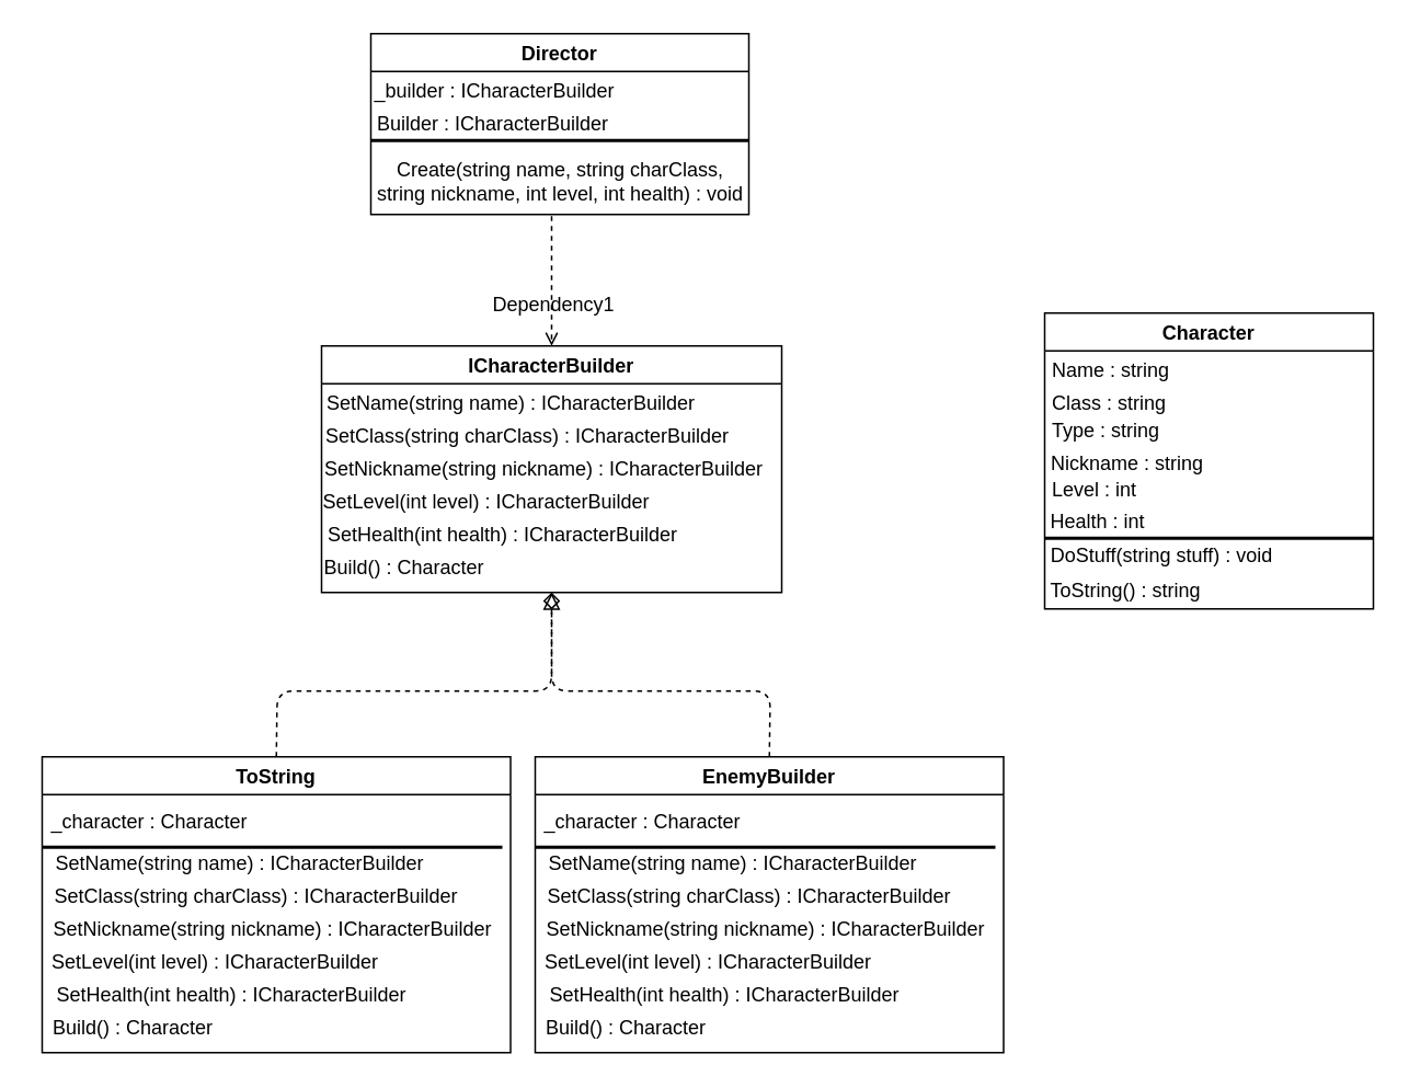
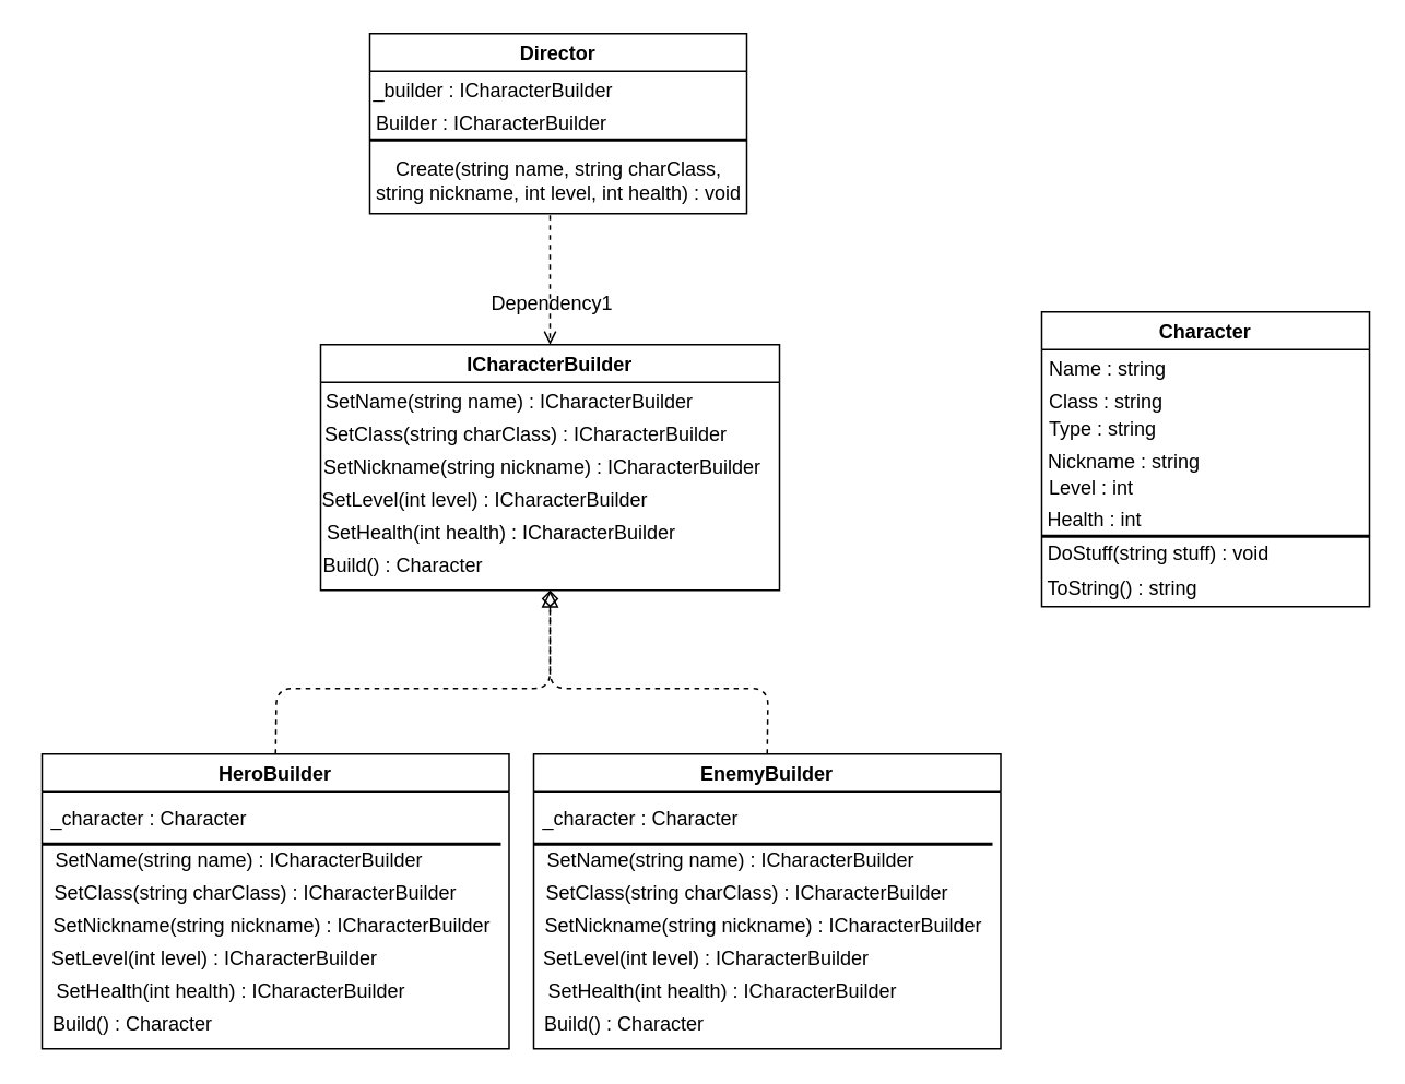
  <mxCell id="0" />
  <mxCell id="1" parent="0" />
  <mxCell id="2" value="ICharacterBuilder" style="swimlane;" vertex="1" parent="1"><mxGeometry x="195" y="210" width="280" height="150" as="geometry" /></mxCell>
  <mxCell id="3" value="SetName(string name) : ICharacterBuilder" style="text;html=1;align=center;verticalAlign=middle;resizable=0;points=[];autosize=1;strokeColor=none;fillColor=none;" vertex="1" parent="2"><mxGeometry x="-10" y="20" width="250" height="30" as="geometry" /></mxCell>
  <mxCell id="4" value="SetClass(string charClass) : ICharacterBuilder" style="text;html=1;align=center;verticalAlign=middle;resizable=0;points=[];autosize=1;strokeColor=none;fillColor=none;" vertex="1" parent="2"><mxGeometry x="-10" y="40" width="270" height="30" as="geometry" /></mxCell>
  <mxCell id="5" value="SetNickname(string nickname) : ICharacterBuilder" style="text;html=1;align=center;verticalAlign=middle;resizable=0;points=[];autosize=1;strokeColor=none;fillColor=none;" vertex="1" parent="2"><mxGeometry x="-10" y="60" width="290" height="30" as="geometry" /></mxCell>
  <mxCell id="6" value="SetLevel(int level) : ICharacterBuilder" style="text;html=1;align=center;verticalAlign=middle;resizable=0;points=[];autosize=1;strokeColor=none;fillColor=none;" vertex="1" parent="2"><mxGeometry x="-10" y="80" width="220" height="30" as="geometry" /></mxCell>
  <mxCell id="7" value="SetHealth(int health) : ICharacterBuilder" style="text;html=1;align=center;verticalAlign=middle;resizable=0;points=[];autosize=1;strokeColor=none;fillColor=none;" vertex="1" parent="2"><mxGeometry x="-10" y="100" width="240" height="30" as="geometry" /></mxCell>
  <mxCell id="8" value="Build() : Character" style="text;html=1;align=center;verticalAlign=middle;resizable=0;points=[];autosize=1;strokeColor=none;fillColor=none;" vertex="1" parent="2"><mxGeometry x="-10" y="120" width="120" height="30" as="geometry" /></mxCell>
- <mxCell id="9" value="ToString" style="swimlane;" vertex="1" parent="1"><mxGeometry y="460" width="285" height="180" as="geometry" x="25" /></mxCell>
+ <mxCell id="9" value="HeroBuilder" style="swimlane;" vertex="1" parent="1"><mxGeometry y="460" width="285" height="180" as="geometry" x="25" /></mxCell>
  <mxCell id="10" value="_character : Character" style="text;html=1;align=center;verticalAlign=middle;resizable=0;points=[];autosize=1;strokeColor=none;fillColor=none;" vertex="1" parent="9"><mxGeometry x="-5" y="25" width="140" height="30" as="geometry" /></mxCell>
  <mxCell id="11" value="SetName(string name) : ICharacterBuilder" style="text;html=1;align=center;verticalAlign=middle;resizable=0;points=[];autosize=1;strokeColor=none;fillColor=none;" vertex="1" parent="9"><mxGeometry x="-5" y="50" width="250" height="30" as="geometry" /></mxCell>
  <mxCell id="12" value="SetClass(string charClass) : ICharacterBuilder" style="text;html=1;align=center;verticalAlign=middle;resizable=0;points=[];autosize=1;strokeColor=none;fillColor=none;" vertex="1" parent="9"><mxGeometry x="-5" y="70" width="270" height="30" as="geometry" /></mxCell>
  <mxCell id="13" value="SetNickname(string nickname) : ICharacterBuilder" style="text;html=1;align=center;verticalAlign=middle;resizable=0;points=[];autosize=1;strokeColor=none;fillColor=none;" vertex="1" parent="9"><mxGeometry x="-5" y="90" width="290" height="30" as="geometry" /></mxCell>
  <mxCell id="14" value="SetLevel(int level) : ICharacterBuilder" style="text;html=1;align=center;verticalAlign=middle;resizable=0;points=[];autosize=1;strokeColor=none;fillColor=none;" vertex="1" parent="9"><mxGeometry x="-5" y="110" width="220" height="30" as="geometry" /></mxCell>
  <mxCell id="15" value="SetHealth(int health) : ICharacterBuilder" style="text;html=1;align=center;verticalAlign=middle;resizable=0;points=[];autosize=1;strokeColor=none;fillColor=none;" vertex="1" parent="9"><mxGeometry x="-5" y="130" width="240" height="30" as="geometry" /></mxCell>
  <mxCell id="16" value="Build() : Character" style="text;html=1;align=center;verticalAlign=middle;resizable=0;points=[];autosize=1;strokeColor=none;fillColor=none;" vertex="1" parent="9"><mxGeometry x="-5" y="150" width="120" height="30" as="geometry" /></mxCell>
  <mxCell id="17" value="" style="line;strokeWidth=2;html=1;" vertex="1" parent="9"><mxGeometry y="50" width="280" height="10" as="geometry" /></mxCell>
  <mxCell id="18" value="EnemyBuilder" style="swimlane;" vertex="1" parent="1"><mxGeometry x="325" y="460" width="285" height="180" as="geometry" /></mxCell>
  <mxCell id="19" value="_character : Character" style="text;html=1;align=center;verticalAlign=middle;resizable=0;points=[];autosize=1;strokeColor=none;fillColor=none;" vertex="1" parent="18"><mxGeometry x="-5" y="25" width="140" height="30" as="geometry" /></mxCell>
  <mxCell id="20" value="SetName(string name) : ICharacterBuilder" style="text;html=1;align=center;verticalAlign=middle;resizable=0;points=[];autosize=1;strokeColor=none;fillColor=none;" vertex="1" parent="18"><mxGeometry x="-5" y="50" width="250" height="30" as="geometry" /></mxCell>
  <mxCell id="21" value="SetClass(string charClass) : ICharacterBuilder" style="text;html=1;align=center;verticalAlign=middle;resizable=0;points=[];autosize=1;strokeColor=none;fillColor=none;" vertex="1" parent="18"><mxGeometry x="-5" y="70" width="270" height="30" as="geometry" /></mxCell>
  <mxCell id="22" value="SetNickname(string nickname) : ICharacterBuilder" style="text;html=1;align=center;verticalAlign=middle;resizable=0;points=[];autosize=1;strokeColor=none;fillColor=none;" vertex="1" parent="18"><mxGeometry x="-5" y="90" width="290" height="30" as="geometry" /></mxCell>
  <mxCell id="23" value="SetLevel(int level) : ICharacterBuilder" style="text;html=1;align=center;verticalAlign=middle;resizable=0;points=[];autosize=1;strokeColor=none;fillColor=none;" vertex="1" parent="18"><mxGeometry x="-5" y="110" width="220" height="30" as="geometry" /></mxCell>
  <mxCell id="24" value="SetHealth(int health) : ICharacterBuilder" style="text;html=1;align=center;verticalAlign=middle;resizable=0;points=[];autosize=1;strokeColor=none;fillColor=none;" vertex="1" parent="18"><mxGeometry x="-5" y="130" width="240" height="30" as="geometry" /></mxCell>
  <mxCell id="25" value="Build() : Character" style="text;html=1;align=center;verticalAlign=middle;resizable=0;points=[];autosize=1;strokeColor=none;fillColor=none;" vertex="1" parent="18"><mxGeometry x="-5" y="150" width="120" height="30" as="geometry" /></mxCell>
  <mxCell id="26" value="" style="line;strokeWidth=2;html=1;" vertex="1" parent="18"><mxGeometry y="50" width="280" height="10" as="geometry" /></mxCell>
  <mxCell id="27" value="" style="endArrow=diamond;startArrow=none;endFill=0;startFill=0;endSize=8;html=1;verticalAlign=bottom;dashed=1;labelBackgroundColor=none;exitX=0.5;exitY=0;exitDx=0;exitDy=0;entryX=0.5;entryY=1;entryDx=0;entryDy=0;" edge="1" parent="1" source="9" target="2"><mxGeometry width="160" relative="1" as="geometry"><mxPoint x="245" y="470" as="sourcePoint" /><mxPoint x="405" y="470" as="targetPoint" /><Array as="points"><mxPoint x="168" y="420" /><mxPoint x="335" y="420" /></Array></mxGeometry></mxCell>
  <mxCell id="28" value="" style="endArrow=block;startArrow=none;endFill=0;startFill=0;endSize=8;html=1;verticalAlign=bottom;dashed=1;labelBackgroundColor=none;exitX=0.5;exitY=0;exitDx=0;exitDy=0;" edge="1" parent="1" source="18"><mxGeometry width="160" relative="1" as="geometry"><mxPoint x="245" y="470" as="sourcePoint" /><mxPoint x="335" y="360" as="targetPoint" /><Array as="points"><mxPoint x="468" y="420" /><mxPoint x="335" y="420" /></Array></mxGeometry></mxCell>
  <mxCell id="29" value="Director" style="swimlane;" vertex="1" parent="1"><mxGeometry x="225" y="20" width="230" height="110" as="geometry" /></mxCell>
  <mxCell id="30" value="_builder : ICharacterBuilder" style="text;html=1;align=center;verticalAlign=middle;resizable=0;points=[];autosize=1;strokeColor=none;fillColor=none;" vertex="1" parent="29"><mxGeometry x="-10" y="20" width="170" height="30" as="geometry" /></mxCell>
  <mxCell id="31" value="Builder : ICharacterBuilder" style="text;html=1;align=center;verticalAlign=middle;resizable=0;points=[];autosize=1;strokeColor=none;fillColor=none;" vertex="1" parent="29"><mxGeometry x="-6" y="40" width="160" height="30" as="geometry" /></mxCell>
  <mxCell id="32" value="Create(string name, string charClass, &lt;br&gt;string nickname, int level, int health) : void" style="text;html=1;align=center;verticalAlign=middle;resizable=0;points=[];autosize=1;strokeColor=none;fillColor=none;" vertex="1" parent="29"><mxGeometry x="-10" y="70" width="250" height="40" as="geometry" /></mxCell>
  <mxCell id="33" value="" style="line;strokeWidth=2;html=1;" vertex="1" parent="29"><mxGeometry y="60" width="230" height="10" as="geometry" /></mxCell>
  <mxCell id="34" value="Character" style="swimlane;" vertex="1" parent="1"><mxGeometry x="635" y="190" width="200" height="180" as="geometry" /></mxCell>
  <mxCell id="35" value="Name : string" style="text;html=1;align=center;verticalAlign=middle;resizable=0;points=[];autosize=1;strokeColor=none;fillColor=none;" vertex="1" parent="34"><mxGeometry x="-5" y="20" width="90" height="30" as="geometry" /></mxCell>
  <mxCell id="36" value="Class : string" style="text;html=1;align=center;verticalAlign=middle;resizable=0;points=[];autosize=1;strokeColor=none;fillColor=none;" vertex="1" parent="34"><mxGeometry x="-6" y="40" width="90" height="30" as="geometry" /></mxCell>
  <mxCell id="37" value="Type : string" style="text;html=1;align=center;verticalAlign=middle;resizable=0;points=[];autosize=1;strokeColor=none;fillColor=none;" vertex="1" parent="34"><mxGeometry x="-8" y="57" width="90" height="30" as="geometry" /></mxCell>
  <mxCell id="38" value="Nickname : string" style="text;html=1;align=center;verticalAlign=middle;resizable=0;points=[];autosize=1;strokeColor=none;fillColor=none;" vertex="1" parent="34"><mxGeometry x="-10" y="77" width="120" height="30" as="geometry" /></mxCell>
  <mxCell id="39" value="Level : int" style="text;html=1;align=center;verticalAlign=middle;resizable=0;points=[];autosize=1;strokeColor=none;fillColor=none;" vertex="1" parent="34"><mxGeometry x="-5" y="93" width="70" height="30" as="geometry" /></mxCell>
  <mxCell id="40" value="Health : int" style="text;html=1;align=center;verticalAlign=middle;resizable=0;points=[];autosize=1;strokeColor=none;fillColor=none;" vertex="1" parent="34"><mxGeometry x="-8" y="112" width="80" height="30" as="geometry" /></mxCell>
  <mxCell id="41" value="DoStuff(string stuff) : void" style="text;html=1;align=center;verticalAlign=middle;resizable=0;points=[];autosize=1;strokeColor=none;fillColor=none;" vertex="1" parent="34"><mxGeometry x="-9" y="133" width="160" height="30" as="geometry" /></mxCell>
  <mxCell id="42" value="ToString() : string" style="text;html=1;align=center;verticalAlign=middle;resizable=0;points=[];autosize=1;strokeColor=none;fillColor=none;" vertex="1" parent="34"><mxGeometry x="-6" y="154" width="110" height="30" as="geometry" /></mxCell>
  <mxCell id="43" value="" style="line;strokeWidth=2;html=1;" vertex="1" parent="34"><mxGeometry y="132" width="200" height="10" as="geometry" /></mxCell>
  <mxCell id="44" value="" style="endArrow=open;html=1;rounded=0;align=center;verticalAlign=bottom;dashed=1;endFill=0;labelBackgroundColor=none;exitX=0.48;exitY=1.025;exitDx=0;exitDy=0;exitPerimeter=0;entryX=0.5;entryY=0;entryDx=0;entryDy=0;" edge="1" parent="1" source="32" target="2"><mxGeometry relative="1" as="geometry"><mxPoint x="385" y="260" as="sourcePoint" /><mxPoint x="545" y="260" as="targetPoint" /></mxGeometry></mxCell>
  <mxCell id="45" value="Dependency1" style="resizable=0;html=1;align=center;verticalAlign=top;labelBackgroundColor=none;" connectable="0" vertex="1" parent="44"><mxGeometry relative="1" as="geometry" /></mxCell>
